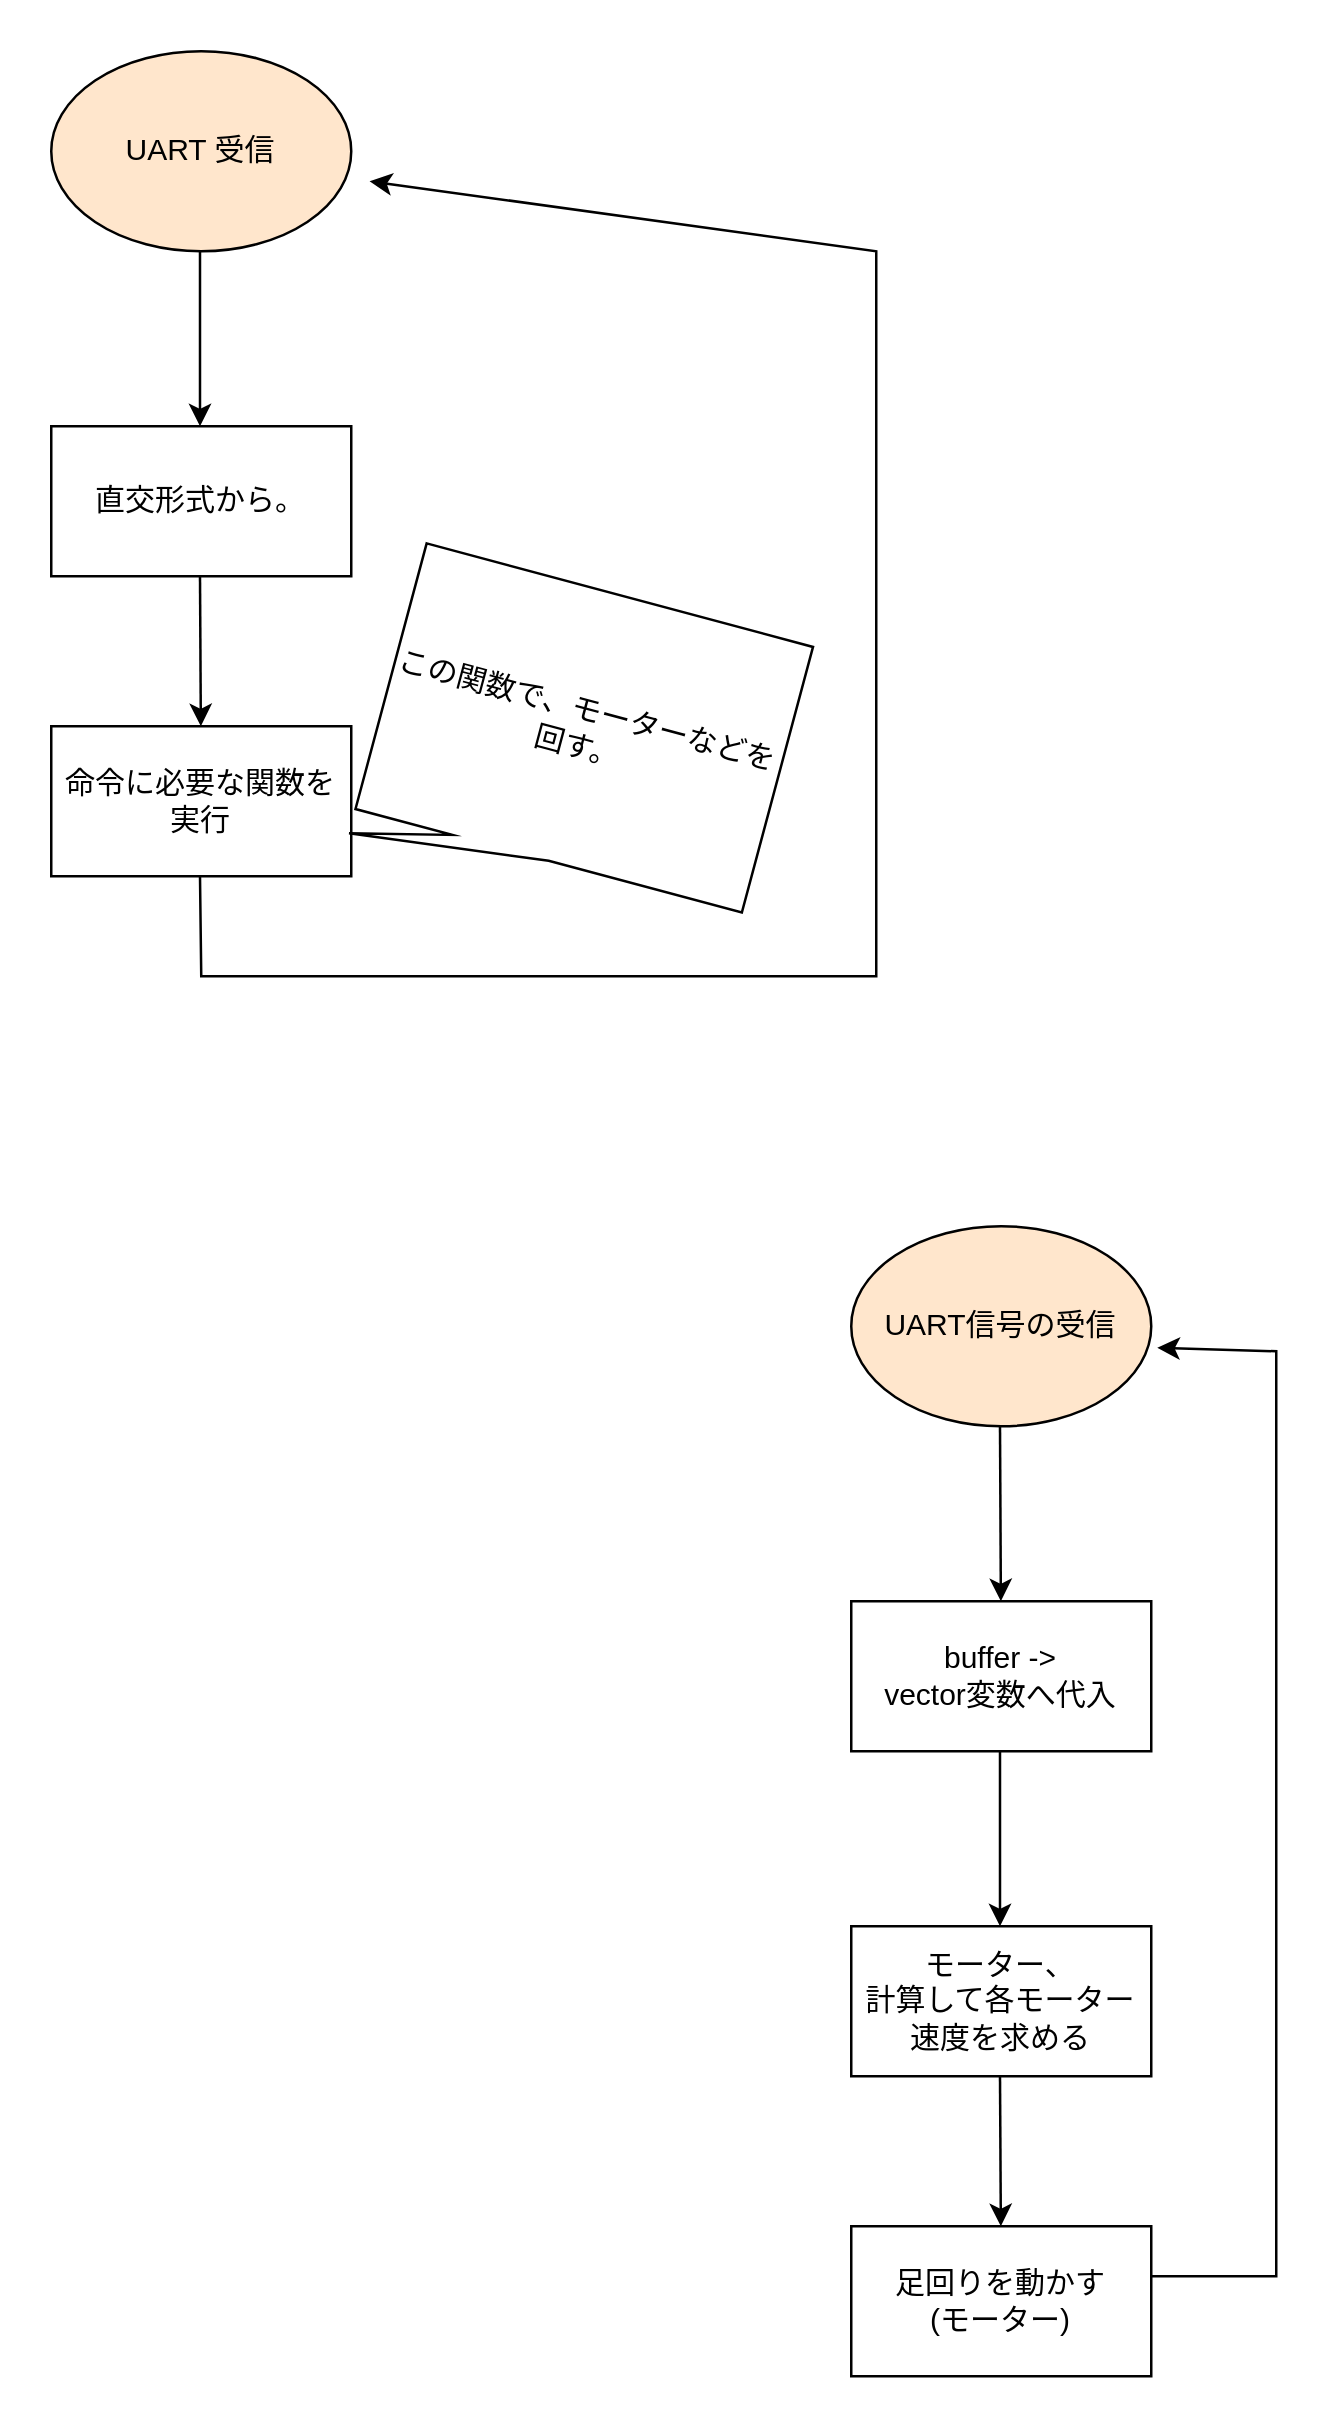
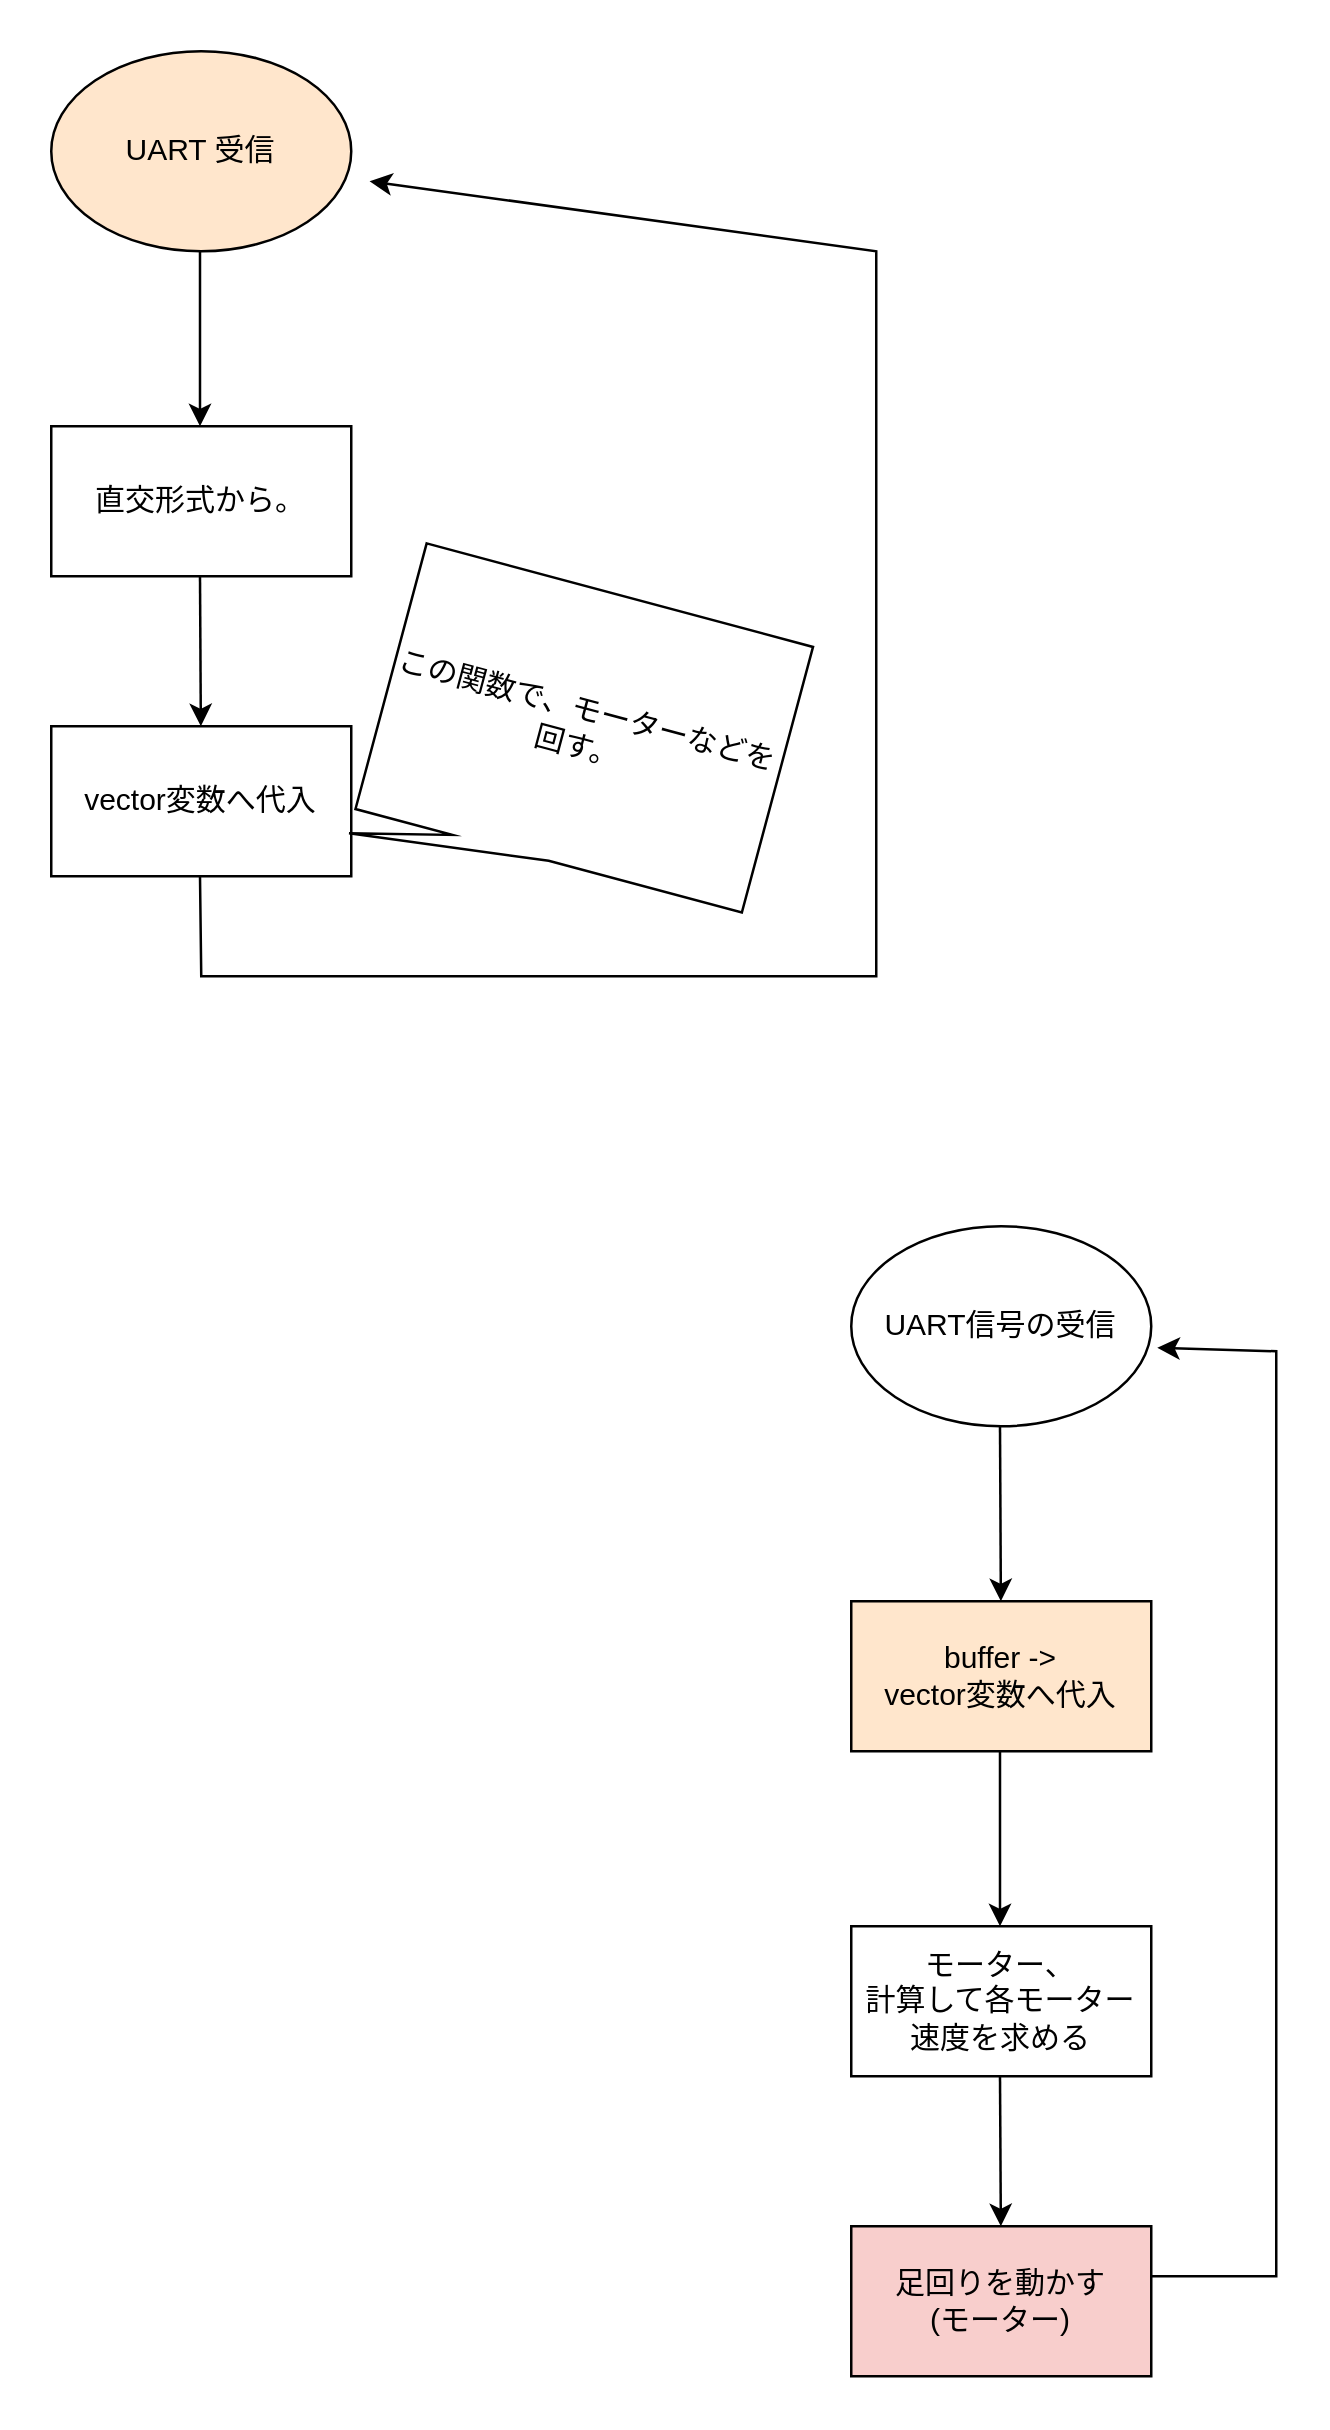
  <mxCell id="0" />
  <mxCell id="1" parent="0" />
- <mxCell id="2" value="UART信号の受信" style="ellipse;whiteSpace=wrap;html=1;fillColor=#ffe6cc;" parent="1" vertex="1"><mxGeometry x="340" y="490" width="120" height="80" as="geometry" /></mxCell>
+ <mxCell id="2" value="UART信号の受信" style="ellipse;whiteSpace=wrap;html=1;" parent="1" vertex="1"><mxGeometry x="340" y="490" width="120" height="80" as="geometry" /></mxCell>
  <mxCell id="3" value="" style="endArrow=classic;html=1;rounded=0;" parent="1" target="4" edge="1"><mxGeometry width="50" height="50" relative="1" as="geometry"><mxPoint x="399.5" y="570" as="sourcePoint" /><mxPoint x="399.5" y="664" as="targetPoint" /></mxGeometry></mxCell>
- <mxCell id="4" value="buffer -&amp;gt; &lt;br&gt;vector変数へ代入" style="rounded=0;whiteSpace=wrap;html=1;" parent="1" vertex="1"><mxGeometry x="340" y="640" width="120" height="60" as="geometry" /></mxCell>
+ <mxCell id="4" value="buffer -&amp;gt; &lt;br&gt;vector変数へ代入" style="rounded=0;whiteSpace=wrap;html=1;fillColor=#ffe6cc;" parent="1" vertex="1"><mxGeometry x="340" y="640" width="120" height="60" as="geometry" /></mxCell>
  <mxCell id="5" value="" style="endArrow=classic;html=1;rounded=0;" parent="1" edge="1"><mxGeometry width="50" height="50" relative="1" as="geometry"><mxPoint x="399.5" y="700" as="sourcePoint" /><mxPoint x="399.5" y="770" as="targetPoint" /></mxGeometry></mxCell>
  <mxCell id="6" value="モーター、&lt;br&gt;計算して各モーター速度を求める" style="rounded=0;whiteSpace=wrap;html=1;" parent="1" vertex="1"><mxGeometry x="340" y="770" width="120" height="60" as="geometry" /></mxCell>
  <mxCell id="7" value="" style="endArrow=classic;html=1;rounded=0;" parent="1" target="8" edge="1"><mxGeometry width="50" height="50" relative="1" as="geometry"><mxPoint x="399.5" y="830" as="sourcePoint" /><mxPoint x="399.5" y="900" as="targetPoint" /></mxGeometry></mxCell>
- <mxCell id="8" value="足回りを動かす&lt;br&gt;(モーター)" style="rounded=0;whiteSpace=wrap;html=1;" parent="1" vertex="1"><mxGeometry x="340" y="890" width="120" height="60" as="geometry" /></mxCell>
+ <mxCell id="8" value="足回りを動かす&lt;br&gt;(モーター)" style="rounded=0;whiteSpace=wrap;html=1;fillColor=#f8cecc;" parent="1" vertex="1"><mxGeometry x="340" y="890" width="120" height="60" as="geometry" /></mxCell>
  <mxCell id="9" value="" style="endArrow=classic;html=1;rounded=0;entryX=1.02;entryY=0.608;entryDx=0;entryDy=0;entryPerimeter=0;" parent="1" target="2" edge="1"><mxGeometry width="50" height="50" relative="1" as="geometry"><mxPoint x="460" y="910" as="sourcePoint" /><mxPoint x="510" y="510" as="targetPoint" /><Array as="points"><mxPoint x="510" y="910" /><mxPoint x="510" y="540" /></Array></mxGeometry></mxCell>
  <mxCell id="10" value="UART 受信" style="ellipse;whiteSpace=wrap;html=1;fillColor=#ffe6cc;" vertex="1" parent="1"><mxGeometry x="20" y="20" width="120" height="80" as="geometry" /></mxCell>
  <mxCell id="11" value="" style="endArrow=classic;html=1;rounded=0;" edge="1" parent="1"><mxGeometry width="50" height="50" relative="1" as="geometry"><mxPoint x="79.5" y="100" as="sourcePoint" /><mxPoint x="79.5" y="170" as="targetPoint" /></mxGeometry></mxCell>
  <mxCell id="12" value="直交形式から。" style="rounded=0;whiteSpace=wrap;html=1;" vertex="1" parent="1"><mxGeometry x="20" y="170" width="120" height="60" as="geometry" /></mxCell>
  <mxCell id="13" value="" style="endArrow=classic;html=1;rounded=0;" edge="1" parent="1" target="14"><mxGeometry width="50" height="50" relative="1" as="geometry"><mxPoint x="79.5" y="230" as="sourcePoint" /><mxPoint x="79.5" y="300" as="targetPoint" /></mxGeometry></mxCell>
- <mxCell id="14" value="命令に必要な関数を実行" style="rounded=0;whiteSpace=wrap;html=1;" vertex="1" parent="1"><mxGeometry x="20" y="290" width="120" height="60" as="geometry" /></mxCell>
+ <mxCell id="14" value="vector変数へ代入" style="rounded=0;whiteSpace=wrap;html=1;" vertex="1" parent="1"><mxGeometry x="20" y="290" width="120" height="60" as="geometry" /></mxCell>
  <mxCell id="15" value="この関数で、モーターなどを回す。" style="shape=callout;whiteSpace=wrap;html=1;perimeter=calloutPerimeter;position2=0;size=10;position=0.25;base=40;rotation=15;" vertex="1" parent="1"><mxGeometry x="151.91" y="235.52" width="160" height="120" as="geometry" /></mxCell>
  <mxCell id="16" value="" style="endArrow=classic;html=1;rounded=0;entryX=1.061;entryY=0.65;entryDx=0;entryDy=0;entryPerimeter=0;" edge="1" parent="1" target="10"><mxGeometry width="50" height="50" relative="1" as="geometry"><mxPoint x="79.5" y="350" as="sourcePoint" /><mxPoint x="350" y="60" as="targetPoint" /><Array as="points"><mxPoint x="80" y="390" /><mxPoint x="350" y="390" /><mxPoint x="350" y="100" /></Array></mxGeometry></mxCell>
